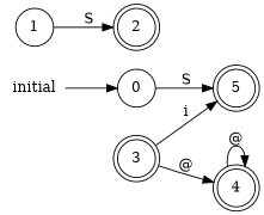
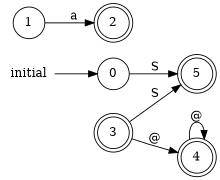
  digraph {
    rankdir=LR
    node [shape=doublecircle]
    5
    0 [shape=circle]
    2
    1 [shape=circle]
    initial [shape=plaintext]
    3
    4
    0 -> 5 [label=S]
-   1 -> 2 [label=S]
+   1 -> 2 [label=a]
    initial -> 0
-   3 -> 5 [label=i]
+   3 -> 5 [label=S]
    3 -> 4 [label="@"]
    4 -> 4 [label="@"]
  }
